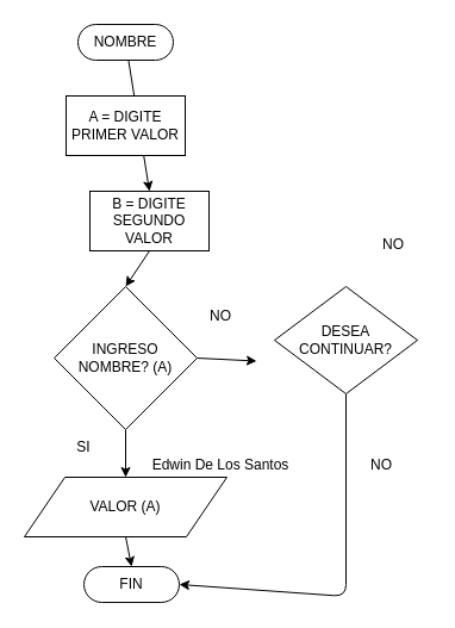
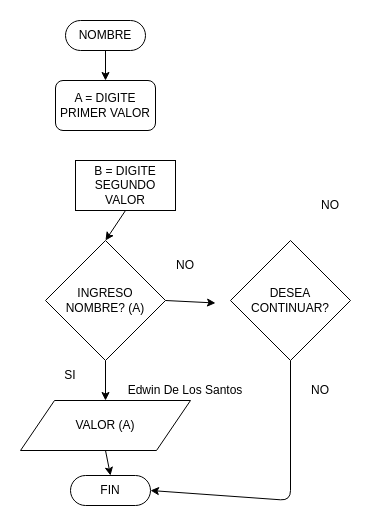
  <mxCell id="0" />
  <mxCell id="1" parent="0" />
- <mxCell id="2" style="edgeStyle=none;html=1;entryX=0.5;entryY=0;entryDx=0;entryDy=0;" edge="1" parent="1" source="3" target="8"><mxGeometry relative="1" as="geometry" /></mxCell>
+ <mxCell id="2" style="edgeStyle=none;html=1;" edge="1" parent="1" source="3" target="19"><mxGeometry relative="1" as="geometry" /></mxCell>
  <mxCell id="3" value="NOMBRE" style="html=1;dashed=0;whiteSpace=wrap;shape=mxgraph.dfd.start" vertex="1" parent="1"><mxGeometry x="65" y="20" width="80" height="30" as="geometry" /></mxCell>
  <mxCell id="4" style="edgeStyle=none;html=1;entryX=0.5;entryY=0;entryDx=0;entryDy=0;" edge="1" parent="1" source="6" target="10"><mxGeometry relative="1" as="geometry" /></mxCell>
  <mxCell id="5" style="edgeStyle=none;html=1;exitX=1;exitY=0.5;exitDx=0;exitDy=0;" edge="1" parent="1" source="6"><mxGeometry relative="1" as="geometry"><mxPoint x="215" y="302.5" as="targetPoint" /></mxGeometry></mxCell>
  <mxCell id="6" value="INGRESO NOMBRE? (A)" style="shape=rhombus;html=1;dashed=0;whiteSpace=wrap;perimeter=rhombusPerimeter;" vertex="1" parent="1"><mxGeometry x="45" y="240" width="120" height="120" as="geometry" /></mxCell>
  <mxCell id="7" style="edgeStyle=none;html=1;exitX=0.5;exitY=1;exitDx=0;exitDy=0;entryX=0.5;entryY=0;entryDx=0;entryDy=0;" edge="1" parent="1" source="8" target="6"><mxGeometry relative="1" as="geometry" /></mxCell>
  <mxCell id="8" value="&lt;span style=&quot;color: rgb(0, 0, 0);&quot;&gt;B = DIGITE SEGUNDO VALOR&lt;/span&gt;" style="html=1;dashed=0;whiteSpace=wrap;gradientColor=none;" vertex="1" parent="1"><mxGeometry x="75" y="160" width="100" height="50" as="geometry" /></mxCell>
  <mxCell id="9" value="FIN" style="html=1;dashed=0;whiteSpace=wrap;shape=mxgraph.dfd.start" vertex="1" parent="1"><mxGeometry x="70" y="475" width="80" height="30" as="geometry" /></mxCell>
  <mxCell id="10" value="VALOR (A)" style="shape=parallelogram;perimeter=parallelogramPerimeter;whiteSpace=wrap;html=1;dashed=0;" vertex="1" parent="1"><mxGeometry x="20" y="400" width="170" height="50" as="geometry" /></mxCell>
  <mxCell id="11" style="edgeStyle=none;html=1;exitX=0.5;exitY=1;exitDx=0;exitDy=0;entryX=0.5;entryY=0.5;entryDx=0;entryDy=-15;entryPerimeter=0;" edge="1" parent="1" source="10" target="9"><mxGeometry relative="1" as="geometry" /></mxCell>
  <mxCell id="12" value="SI" style="text;html=1;align=center;verticalAlign=middle;whiteSpace=wrap;rounded=0;" vertex="1" parent="1"><mxGeometry x="40" y="360" width="60" height="30" as="geometry" /></mxCell>
  <mxCell id="13" value="NO" style="text;html=1;align=center;verticalAlign=middle;whiteSpace=wrap;rounded=0;" vertex="1" parent="1"><mxGeometry x="155" y="250" width="60" height="30" as="geometry" /></mxCell>
  <mxCell id="14" style="edgeStyle=none;html=1;exitX=0.5;exitY=1;exitDx=0;exitDy=0;entryX=1;entryY=0.5;entryDx=0;entryDy=0;entryPerimeter=0;" edge="1" parent="1" source="16" target="9"><mxGeometry relative="1" as="geometry"><mxPoint x="100" y="490" as="targetPoint" /><Array as="points"><mxPoint x="290" y="500" /></Array><mxPoint x="265" y="330" as="sourcePoint" /></mxGeometry></mxCell>
  <mxCell id="15" value="Edwin De Los Santos" style="text;html=1;align=center;verticalAlign=middle;whiteSpace=wrap;rounded=0;" vertex="1" parent="1"><mxGeometry x="125" y="380" width="120" height="20" as="geometry" /></mxCell>
- <mxCell id="16" value="DESEA CONTINUAR?" style="shape=rhombus;html=1;dashed=0;whiteSpace=wrap;perimeter=rhombusPerimeter;" vertex="1" parent="1"><mxGeometry x="230" y="240" width="120" height="90" as="geometry" /></mxCell>
+ <mxCell id="16" value="DESEA CONTINUAR?" style="shape=rhombus;html=1;dashed=0;whiteSpace=wrap;perimeter=rhombusPerimeter;" vertex="1" parent="1"><mxGeometry x="230" y="240" width="120" height="120" as="geometry" /></mxCell>
  <mxCell id="17" value="NO" style="text;html=1;align=center;verticalAlign=middle;whiteSpace=wrap;rounded=0;" vertex="1" parent="1"><mxGeometry x="290" y="375" width="60" height="30" as="geometry" /></mxCell>
  <mxCell id="18" value="NO" style="text;html=1;align=center;verticalAlign=middle;whiteSpace=wrap;rounded=0;" vertex="1" parent="1"><mxGeometry x="300" y="190" width="60" height="30" as="geometry" /></mxCell>
- <mxCell id="19" value="A = DIGITE PRIMER VALOR" style="html=1;dashed=0;whiteSpace=wrap;gradientColor=none;" vertex="1" parent="1"><mxGeometry x="55" y="80" width="100" height="50" as="geometry" /></mxCell>
+ <mxCell id="19" value="A = DIGITE PRIMER VALOR" style="html=1;dashed=0;whiteSpace=wrap;gradientColor=none;rounded=1;" vertex="1" parent="1"><mxGeometry x="55" y="80" width="100" height="50" as="geometry" /></mxCell>
